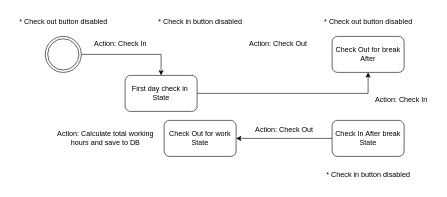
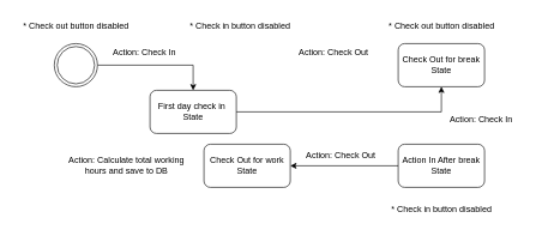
  <mxCell id="0" />
  <mxCell id="1" parent="0" />
  <mxCell id="2" value="" style="edgeStyle=orthogonalEdgeStyle;rounded=0;orthogonalLoop=1;jettySize=auto;html=1;" parent="1" source="3" target="4" edge="1"><mxGeometry relative="1" as="geometry" /></mxCell>
  <mxCell id="3" value="First day check in&amp;nbsp;&lt;br&gt;State" style="rounded=1;whiteSpace=wrap;html=1;" parent="1" vertex="1"><mxGeometry x="208" y="125" width="120" height="60" as="geometry" /></mxCell>
- <mxCell id="4" value="Check Out for break After" style="whiteSpace=wrap;html=1;rounded=1;" parent="1" vertex="1"><mxGeometry x="553" y="60" width="120" height="60" as="geometry" /></mxCell>
+ <mxCell id="4" value="Check Out for break State" style="whiteSpace=wrap;html=1;rounded=1;" parent="1" vertex="1"><mxGeometry x="553" y="60" width="120" height="60" as="geometry" /></mxCell>
  <mxCell id="5" value="Action: Check Out" style="text;html=1;align=center;verticalAlign=middle;resizable=0;points=[];autosize=1;strokeColor=none;fillColor=none;" parent="1" vertex="1"><mxGeometry x="403" y="58" width="120" height="30" as="geometry" /></mxCell>
  <mxCell id="6" value="" style="edgeStyle=orthogonalEdgeStyle;rounded=0;orthogonalLoop=1;jettySize=auto;html=1;" parent="1" source="7" target="8" edge="1"><mxGeometry relative="1" as="geometry" /></mxCell>
- <mxCell id="7" value="Check In After break State" style="whiteSpace=wrap;html=1;rounded=1;" parent="1" vertex="1"><mxGeometry x="553" y="200" width="120" height="60" as="geometry" /></mxCell>
- <mxCell id="8" value="Check Out for work State" style="whiteSpace=wrap;html=1;rounded=1;" parent="1" vertex="1"><mxGeometry x="273" y="200" width="120" height="60" as="geometry" /></mxCell>
+ <mxCell id="7" value="Action In After break State" style="whiteSpace=wrap;html=1;rounded=1;" parent="1" vertex="1"><mxGeometry x="553" y="200" width="120" height="60" as="geometry" /></mxCell>
+ <mxCell id="8" value="Check Out for work State" style="whiteSpace=wrap;html=1;rounded=1;" parent="1" vertex="1"><mxGeometry x="283" y="200" width="120" height="60" as="geometry" /></mxCell>
  <mxCell id="9" value="Action: Check In" style="text;html=1;align=center;verticalAlign=middle;resizable=0;points=[];autosize=1;strokeColor=none;fillColor=none;" parent="1" vertex="1"><mxGeometry x="613" y="150" width="110" height="30" as="geometry" /></mxCell>
  <mxCell id="10" value="* Check out button disabled" style="text;html=1;align=center;verticalAlign=middle;resizable=0;points=[];autosize=1;strokeColor=none;fillColor=none;" parent="1" vertex="1"><mxGeometry x="20" y="20" width="170" height="30" as="geometry" /></mxCell>
  <mxCell id="11" value="Action: Check Out" style="text;html=1;align=center;verticalAlign=middle;resizable=0;points=[];autosize=1;strokeColor=none;fillColor=none;" parent="1" vertex="1"><mxGeometry x="413" y="200" width="120" height="30" as="geometry" /></mxCell>
  <mxCell id="12" value="* Check in button disabled" style="text;html=1;align=center;verticalAlign=middle;resizable=0;points=[];autosize=1;strokeColor=none;fillColor=none;" parent="1" vertex="1"><mxGeometry x="253" y="20" width="160" height="30" as="geometry" /></mxCell>
  <mxCell id="13" value="" style="edgeStyle=orthogonalEdgeStyle;rounded=0;orthogonalLoop=1;jettySize=auto;html=1;" parent="1" source="14" target="3" edge="1"><mxGeometry relative="1" as="geometry" /></mxCell>
  <mxCell id="14" value="" style="ellipse;shape=doubleEllipse;html=1;dashed=0;whiteSpace=wrap;aspect=fixed;" parent="1" vertex="1"><mxGeometry x="75" y="60" width="60" height="60" as="geometry" /></mxCell>
  <mxCell id="15" value="Action: Check In" style="text;html=1;align=center;verticalAlign=middle;resizable=0;points=[];autosize=1;strokeColor=none;fillColor=none;" parent="1" vertex="1"><mxGeometry x="145" y="58" width="110" height="30" as="geometry" /></mxCell>
  <mxCell id="16" value="* Check out button disabled" style="text;html=1;align=center;verticalAlign=middle;resizable=0;points=[];autosize=1;strokeColor=none;fillColor=none;" parent="1" vertex="1"><mxGeometry x="528" y="20" width="170" height="30" as="geometry" /></mxCell>
  <mxCell id="17" value="* Check in button disabled" style="text;html=1;align=center;verticalAlign=middle;resizable=0;points=[];autosize=1;strokeColor=none;fillColor=none;" parent="1" vertex="1"><mxGeometry x="533" y="276" width="160" height="30" as="geometry" /></mxCell>
  <mxCell id="18" value="Action: Calculate total working &lt;br&gt;hours and save to DB" style="text;html=1;align=center;verticalAlign=middle;resizable=0;points=[];autosize=1;strokeColor=none;fillColor=none;" vertex="1" parent="1"><mxGeometry x="85" y="210" width="180" height="40" as="geometry" /></mxCell>
